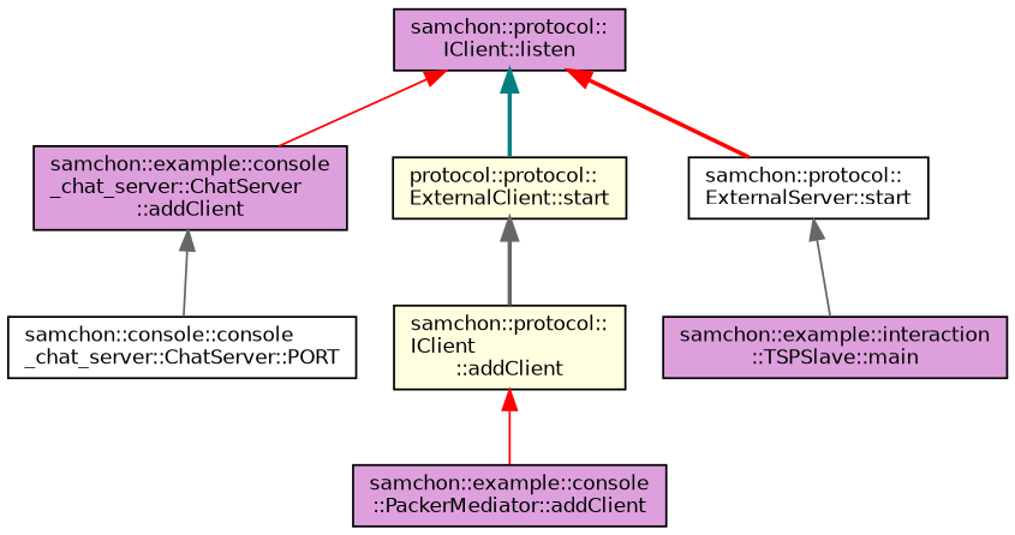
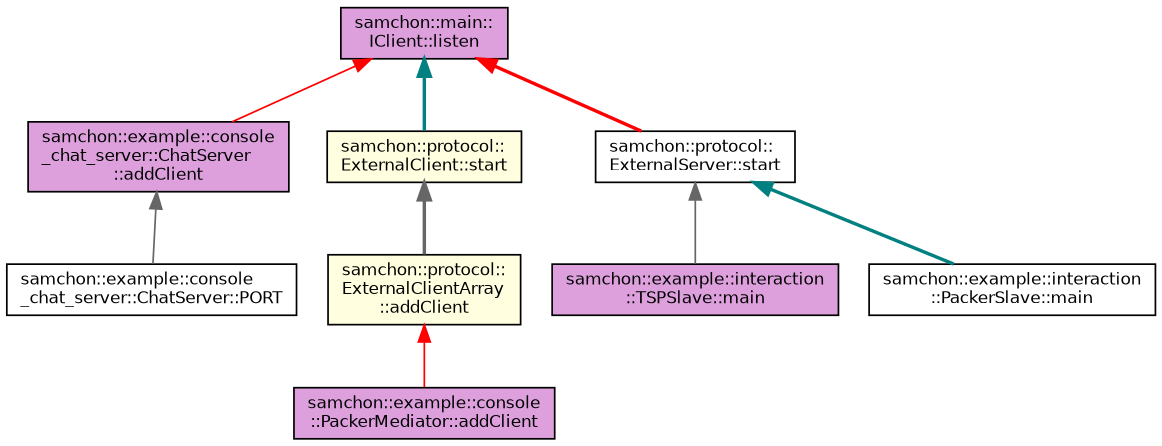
  digraph {
    rankdir=TB
    node [color=black fillcolor=plum fontname=Helvetica fontsize=10 shape=record style=filled]
    edge [color=red dir=back fontname=Helvetica fontsize=10 labelfontname=Helvetica labelfontsize=10 style=solid]
-   n1 [fontcolor=black height=0.2 label="samchon::protocol::\lIClient::listen" width=0.4]
+   n1 [fontcolor=black height=0.2 label="samchon::main::\lIClient::listen" width=0.4]
    n2 [height=0.2 label="samchon::example::console\l_chat_server::ChatServer\l::addClient" width=0.4]
-   n3 [fillcolor=lightyellow height=0.2 label="protocol::protocol::\lExternalClient::start" width=0.4]
+   n3 [fillcolor=lightyellow height=0.2 label="samchon::protocol::\lExternalClient::start" width=0.4]
    n4 [fillcolor=white height=0.2 label="samchon::protocol::\lExternalServer::start" width=0.4]
-   n5 [fillcolor=white height=0.2 label="samchon::console::console\l_chat_server::ChatServer::PORT" width=0.4]
-   n6 [fillcolor=lightyellow height=0.2 label="samchon::protocol::\lIClient\l::addClient" width=0.4]
+   n5 [fillcolor=white height=0.2 label="samchon::example::console\l_chat_server::ChatServer::PORT" width=0.4]
+   n6 [fillcolor=lightyellow height=0.2 label="samchon::protocol::\lExternalClientArray\l::addClient" width=0.4]
    n7 [height=0.2 label="samchon::example::interaction\l::TSPSlave::main" width=0.4]
+   n8 [fillcolor=white height=0.2 label="samchon::example::interaction\l::PackerSlave::main" width=0.4]
    n9 [height=0.2 label="samchon::example::console\l::PackerMediator::addClient" width=0.4]
    n1 -> n2
    n1 -> n3 [color=teal style=bold]
    n1 -> n4 [style=bold]
    n2 -> n5 [color=gray40]
    n3 -> n6 [color=gray40 style=bold]
    n4 -> n7 [color=gray40]
+   n4 -> n8 [color=teal style=bold]
    n6 -> n9
  }
